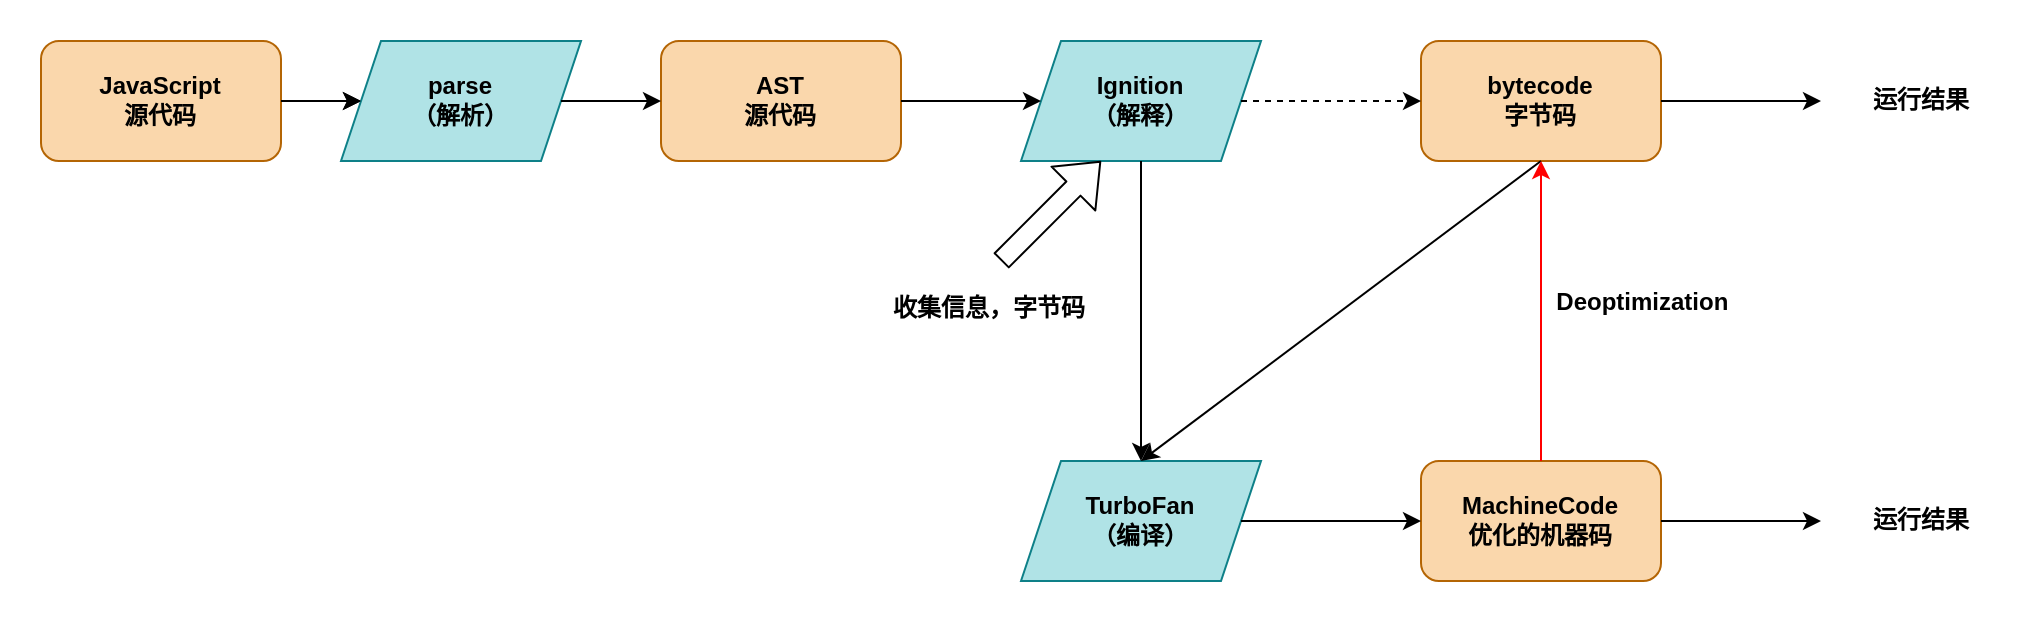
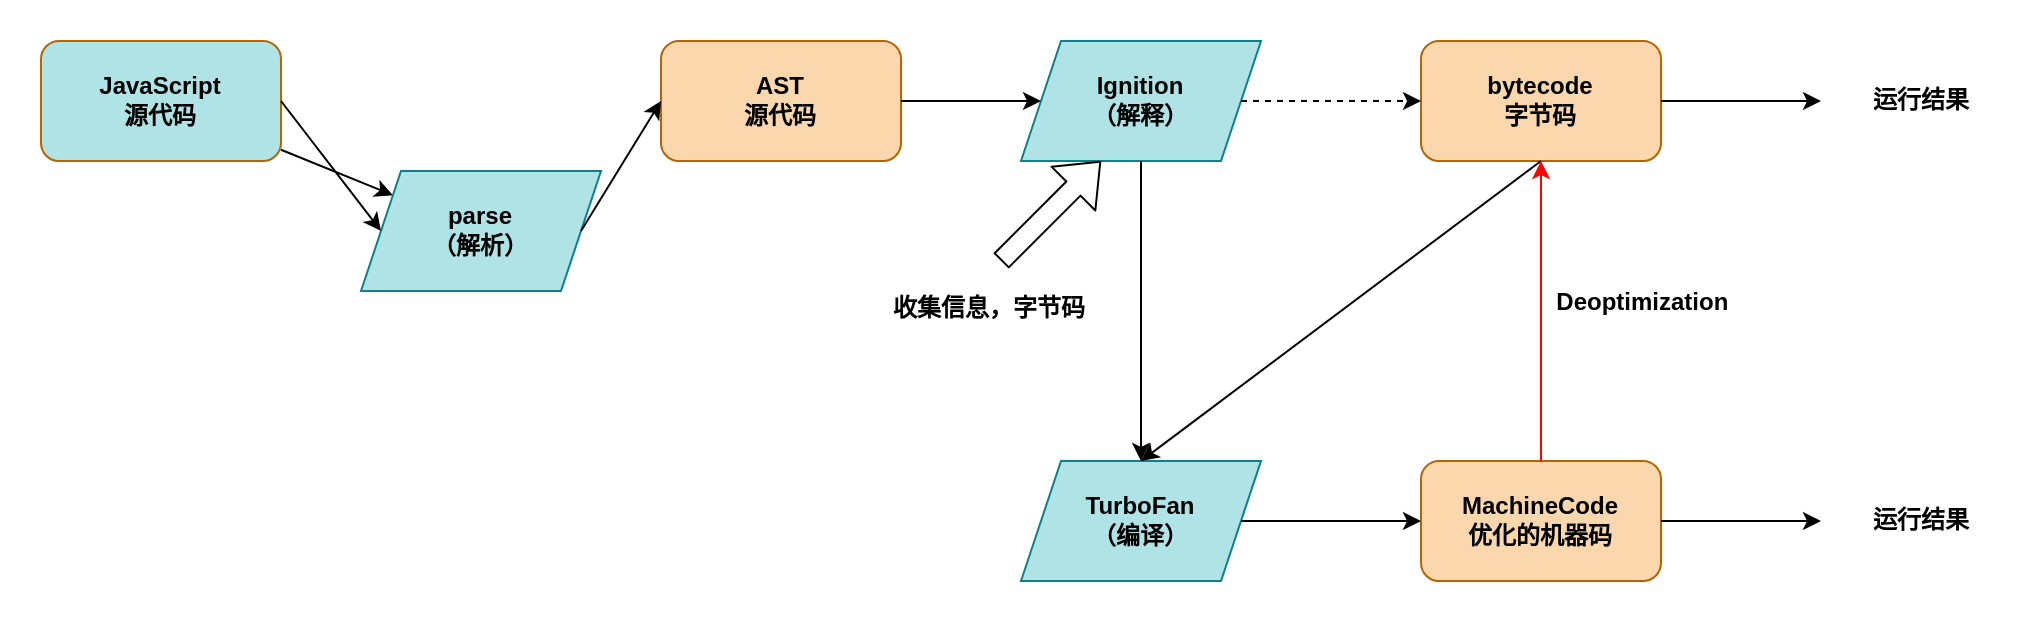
  <mxCell id="0" />
  <mxCell id="1" parent="0" />
  <mxCell id="2" value="" style="edgeStyle=none;html=1;" edge="1" parent="1" source="3" target="7"><mxGeometry relative="1" as="geometry" /></mxCell>
- <mxCell id="3" value="JavaScript&lt;br&gt;源代码" style="rounded=1;whiteSpace=wrap;html=1;fillColor=#fad7ac;strokeColor=#b46504;fontStyle=1;fontColor=#000000;" vertex="1" parent="1"><mxGeometry x="20" y="20" width="120" height="60" as="geometry" /></mxCell>
+ <mxCell id="3" value="JavaScript&lt;br&gt;源代码" style="rounded=1;whiteSpace=wrap;html=1;fillColor=#b0e3e6;strokeColor=#b46504;fontStyle=1;fontColor=#000000;" vertex="1" parent="1"><mxGeometry x="20" y="20" width="120" height="60" as="geometry" /></mxCell>
  <mxCell id="4" value="AST&lt;br&gt;源代码" style="rounded=1;whiteSpace=wrap;html=1;fillColor=#fad7ac;strokeColor=#b46504;fontColor=#000000;fontStyle=1" vertex="1" parent="1"><mxGeometry x="330" y="20" width="120" height="60" as="geometry" /></mxCell>
  <mxCell id="5" value="bytecode&lt;br&gt;字节码" style="rounded=1;whiteSpace=wrap;html=1;fillColor=#fad7ac;strokeColor=#b46504;fontColor=#000000;fontStyle=1" vertex="1" parent="1"><mxGeometry x="710" y="20" width="120" height="60" as="geometry" /></mxCell>
  <mxCell id="6" value="&lt;font color=&quot;#000000&quot;&gt;MachineCode&lt;br&gt;优化的机器码&lt;br&gt;&lt;/font&gt;" style="rounded=1;whiteSpace=wrap;html=1;fillColor=#fad7ac;strokeColor=#b46504;fontStyle=1" vertex="1" parent="1"><mxGeometry x="710" y="230" width="120" height="60" as="geometry" /></mxCell>
- <mxCell id="7" value="parse&lt;br&gt;（解析）" style="shape=parallelogram;perimeter=parallelogramPerimeter;whiteSpace=wrap;html=1;fixedSize=1;fillColor=#b0e3e6;strokeColor=#0e8088;fontStyle=1;fontColor=#000000;" vertex="1" parent="1"><mxGeometry x="170" y="20" width="120" height="60" as="geometry" /></mxCell>
+ <mxCell id="7" value="parse&lt;br&gt;（解析）" style="shape=parallelogram;perimeter=parallelogramPerimeter;whiteSpace=wrap;html=1;fixedSize=1;fillColor=#b0e3e6;strokeColor=#0e8088;fontStyle=1;fontColor=#000000;" vertex="1" parent="1"><mxGeometry x="180" y="85" width="120" height="60" as="geometry" /></mxCell>
  <mxCell id="8" value="Ignition&lt;br&gt;（解释）" style="shape=parallelogram;perimeter=parallelogramPerimeter;whiteSpace=wrap;html=1;fixedSize=1;fillColor=#b0e3e6;strokeColor=#0e8088;fontColor=#000000;fontStyle=1" vertex="1" parent="1"><mxGeometry x="510" y="20" width="120" height="60" as="geometry" /></mxCell>
  <mxCell id="9" value="TurboFan&lt;br&gt;（编译）" style="shape=parallelogram;perimeter=parallelogramPerimeter;whiteSpace=wrap;html=1;fixedSize=1;fillColor=#b0e3e6;strokeColor=#0e8088;fontColor=#000000;fontStyle=1" vertex="1" parent="1"><mxGeometry x="510" y="230" width="120" height="60" as="geometry" /></mxCell>
  <mxCell id="10" value="" style="shape=flexArrow;endArrow=classic;html=1;" edge="1" parent="1"><mxGeometry width="50" height="50" relative="1" as="geometry"><mxPoint x="500" y="130" as="sourcePoint" /><mxPoint x="550" y="80" as="targetPoint" /></mxGeometry></mxCell>
  <mxCell id="11" value="" style="endArrow=classic;html=1;exitX=1;exitY=0.5;exitDx=0;exitDy=0;entryX=0;entryY=0.5;entryDx=0;entryDy=0;strokeColor=#000000;" edge="1" parent="1" source="3" target="7"><mxGeometry width="50" height="50" relative="1" as="geometry"><mxPoint x="500" y="130" as="sourcePoint" /><mxPoint x="550" y="80" as="targetPoint" /></mxGeometry></mxCell>
  <mxCell id="12" value="" style="endArrow=classic;html=1;exitX=1;exitY=0.5;exitDx=0;exitDy=0;entryX=0;entryY=0.5;entryDx=0;entryDy=0;strokeColor=#000000;" edge="1" parent="1" source="7" target="4"><mxGeometry width="50" height="50" relative="1" as="geometry"><mxPoint x="140" y="60" as="sourcePoint" /><mxPoint x="190" y="60" as="targetPoint" /></mxGeometry></mxCell>
  <mxCell id="13" value="" style="endArrow=classic;html=1;exitX=1;exitY=0.5;exitDx=0;exitDy=0;entryX=0;entryY=0.5;entryDx=0;entryDy=0;strokeColor=#000000;" edge="1" parent="1" source="4" target="8"><mxGeometry width="50" height="50" relative="1" as="geometry"><mxPoint x="460" y="49.5" as="sourcePoint" /><mxPoint x="510" y="49.5" as="targetPoint" /></mxGeometry></mxCell>
  <mxCell id="14" value="" style="endArrow=classic;html=1;exitX=1;exitY=0.5;exitDx=0;exitDy=0;entryX=0;entryY=0.5;entryDx=0;entryDy=0;strokeColor=#000000;dashed=1;" edge="1" parent="1" source="8" target="5"><mxGeometry width="50" height="50" relative="1" as="geometry"><mxPoint x="300" y="70" as="sourcePoint" /><mxPoint x="350" y="70" as="targetPoint" /><Array as="points"><mxPoint x="650" y="50" /></Array></mxGeometry></mxCell>
  <mxCell id="15" value="" style="edgeStyle=none;html=1;strokeColor=#000000;fontColor=#000000;exitX=1;exitY=0.5;exitDx=0;exitDy=0;entryX=0;entryY=0.5;entryDx=0;entryDy=0;" edge="1" parent="1" source="5"><mxGeometry relative="1" as="geometry"><mxPoint x="910" y="50" as="targetPoint" /></mxGeometry></mxCell>
  <mxCell id="16" value="" style="endArrow=classic;html=1;exitX=0.5;exitY=1;exitDx=0;exitDy=0;entryX=0.5;entryY=0;entryDx=0;entryDy=0;strokeColor=#000000;" edge="1" parent="1" source="8" target="9"><mxGeometry width="50" height="50" relative="1" as="geometry"><mxPoint x="310" y="80" as="sourcePoint" /><mxPoint x="360" y="80" as="targetPoint" /></mxGeometry></mxCell>
  <mxCell id="17" value="" style="endArrow=classic;html=1;exitX=0.5;exitY=1;exitDx=0;exitDy=0;strokeColor=#000000;" edge="1" parent="1" source="5"><mxGeometry width="50" height="50" relative="1" as="geometry"><mxPoint x="320" y="90" as="sourcePoint" /><mxPoint x="570" y="230" as="targetPoint" /></mxGeometry></mxCell>
  <mxCell id="18" value="" style="endArrow=classic;html=1;strokeColor=#000000;entryX=0;entryY=0.5;entryDx=0;entryDy=0;" edge="1" parent="1" target="6"><mxGeometry width="50" height="50" relative="1" as="geometry"><mxPoint x="620" y="260" as="sourcePoint" /><mxPoint x="700" y="260" as="targetPoint" /><Array as="points"><mxPoint x="620" y="260" /></Array></mxGeometry></mxCell>
  <mxCell id="19" value="" style="endArrow=classic;html=1;strokeColor=#000000;entryX=0;entryY=0.5;entryDx=0;entryDy=0;" edge="1" parent="1"><mxGeometry width="50" height="50" relative="1" as="geometry"><mxPoint x="830" y="260" as="sourcePoint" /><mxPoint x="910" y="260" as="targetPoint" /><Array as="points"><mxPoint x="840" y="260" /><mxPoint x="830" y="260" /></Array></mxGeometry></mxCell>
  <mxCell id="20" value="" style="endArrow=classic;html=1;exitX=0.5;exitY=0;exitDx=0;exitDy=0;strokeColor=#FF0000;" edge="1" parent="1" source="6"><mxGeometry width="50" height="50" relative="1" as="geometry"><mxPoint x="780" y="90" as="sourcePoint" /><mxPoint x="770" y="80" as="targetPoint" /></mxGeometry></mxCell>
  <mxCell id="21" value="&amp;nbsp;Deoptimization" style="text;html=1;align=center;verticalAlign=middle;resizable=0;points=[];autosize=1;strokeColor=none;fillColor=none;fontColor=#000000;fontStyle=1" vertex="1" parent="1"><mxGeometry x="764" y="136" width="110" height="30" as="geometry" /></mxCell>
  <mxCell id="22" value="收集信息，字节码" style="text;html=1;align=center;verticalAlign=middle;resizable=0;points=[];autosize=1;strokeColor=none;fillColor=none;fontColor=#000000;fontStyle=1" vertex="1" parent="1"><mxGeometry x="414" y="139" width="160" height="30" as="geometry" /></mxCell>
  <mxCell id="23" value="运行结果" style="text;html=1;align=center;verticalAlign=middle;resizable=0;points=[];autosize=1;strokeColor=none;fillColor=none;fontColor=#000000;fontStyle=1" vertex="1" parent="1"><mxGeometry x="925" y="35" width="70" height="30" as="geometry" /></mxCell>
  <mxCell id="24" value="运行结果" style="text;html=1;align=center;verticalAlign=middle;resizable=0;points=[];autosize=1;strokeColor=none;fillColor=none;fontColor=#000000;fontStyle=1" vertex="1" parent="1"><mxGeometry x="925" y="245" width="70" height="30" as="geometry" /></mxCell>
